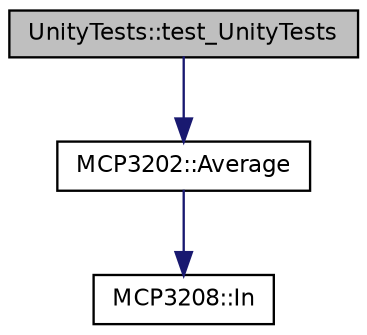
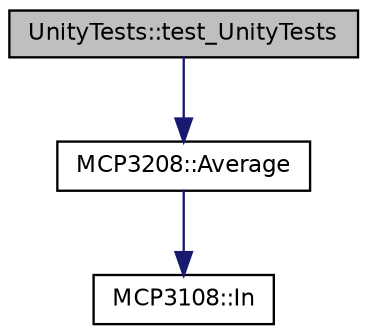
  digraph {
    rankdir=TB
    node [color=black fillcolor=white fontname=Helvetica fontsize=10 shape=record style=filled]
    edge [color=midnightblue fontname=Helvetica fontsize=10 labelfontname=Helvetica labelfontsize=10 style=solid]
    n1 [fillcolor=grey75 fontcolor=black height=0.2 label="UnityTests::test_UnityTests" width=0.4]
-   n2 [height=0.2 label="MCP3202::Average" width=0.4]
-   n3 [height=0.2 label="MCP3208::In" width=0.4]
+   n2 [height=0.2 label="MCP3208::Average" width=0.4]
+   n3 [height=0.2 label="MCP3108::In" width=0.4]
    n1 -> n2
    n2 -> n3
  }
